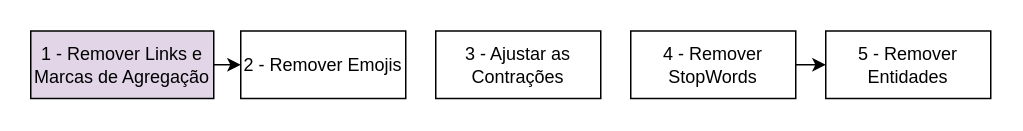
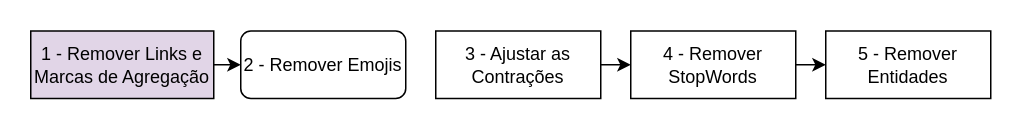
  <mxCell id="0" />
  <mxCell id="1" parent="0" />
  <mxCell id="2" style="edgeStyle=orthogonalEdgeStyle;rounded=0;orthogonalLoop=1;jettySize=auto;html=1;exitX=1;exitY=0.5;exitDx=0;exitDy=0;entryX=0;entryY=0.5;entryDx=0;entryDy=0;fontSize=14;" edge="1" parent="1" source="3" target="4"><mxGeometry relative="1" as="geometry" /></mxCell>
  <mxCell id="3" value="1 - Remover Links e Marcas de Agregação" style="rounded=0;whiteSpace=wrap;html=1;fillColor=#e1d5e7;" vertex="1" parent="1"><mxGeometry x="20" y="20" width="122" height="45" as="geometry" /></mxCell>
- <mxCell id="4" value="2 - Remover Emojis" style="rounded=0;whiteSpace=wrap;html=1;" vertex="1" parent="1"><mxGeometry x="160" y="20" width="110" height="45" as="geometry" /></mxCell>
+ <mxCell id="4" value="2 - Remover Emojis" style="whiteSpace=wrap;html=1;rounded=1;" vertex="1" parent="1"><mxGeometry x="160" y="20" width="110" height="45" as="geometry" /></mxCell>
+ <mxCell id="5" style="edgeStyle=orthogonalEdgeStyle;rounded=0;orthogonalLoop=1;jettySize=auto;html=1;exitX=1;exitY=0.5;exitDx=0;exitDy=0;entryX=0;entryY=0.5;entryDx=0;entryDy=0;fontSize=14;" edge="1" parent="1" source="6" target="9"><mxGeometry relative="1" as="geometry" /></mxCell>
  <mxCell id="6" value="3 - Ajustar as Contrações" style="rounded=0;whiteSpace=wrap;html=1;" vertex="1" parent="1"><mxGeometry x="290" y="20" width="110" height="45" as="geometry" /></mxCell>
  <mxCell id="7" value="5 - Remover Entidades" style="rounded=0;whiteSpace=wrap;html=1;" vertex="1" parent="1"><mxGeometry x="550" y="20" width="110" height="45" as="geometry" /></mxCell>
  <mxCell id="8" style="edgeStyle=orthogonalEdgeStyle;rounded=0;orthogonalLoop=1;jettySize=auto;html=1;exitX=1;exitY=0.5;exitDx=0;exitDy=0;entryX=0;entryY=0.5;entryDx=0;entryDy=0;fontSize=14;" edge="1" parent="1" source="9" target="7"><mxGeometry relative="1" as="geometry" /></mxCell>
  <mxCell id="9" value="4 - Remover StopWords" style="rounded=0;whiteSpace=wrap;html=1;" vertex="1" parent="1"><mxGeometry x="420" y="20" width="110" height="45" as="geometry" /></mxCell>
